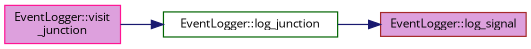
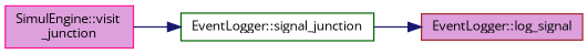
  digraph {
    fontname="Open Sans"
    rankdir=LR
    node [fillcolor=plum fontname="Open Sans" fontsize=10 shape=record style=filled]
    edge [color=midnightblue fontname="Open Sans" fontsize=10 labelfontname=Helvetica labelfontsize=10 style=solid]
-   n1 [color=deeppink fontcolor=black height=0.2 label="EventLogger::visit\l_junction" width=0.4]
-   n2 [color=darkgreen fillcolor=white height=0.2 label="EventLogger::log_junction" width=0.4]
+   n1 [color=deeppink fontcolor=black height=0.2 label="SimulEngine::visit\l_junction" width=0.4]
+   n2 [color=darkgreen fillcolor=white height=0.2 label="EventLogger::signal_junction" width=0.4]
    n3 [color=brown height=0.2 label="EventLogger::log_signal" width=0.4]
    n1 -> n2
    n2 -> n3
  }
